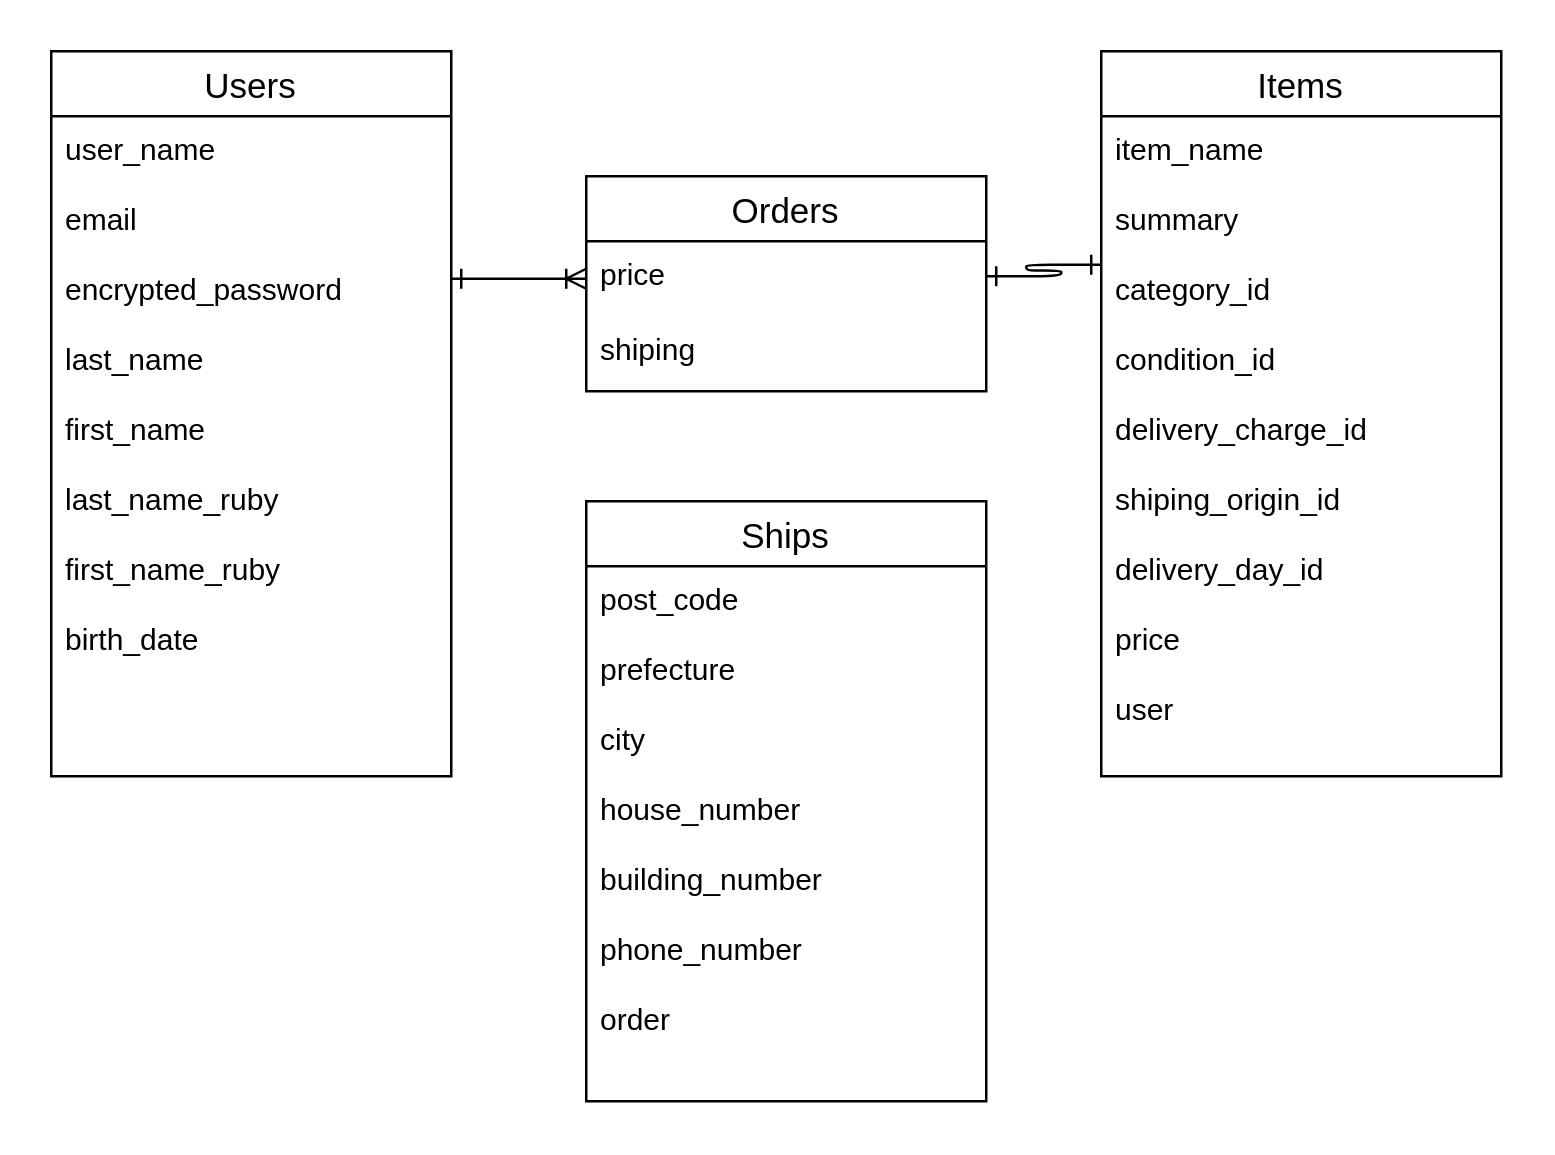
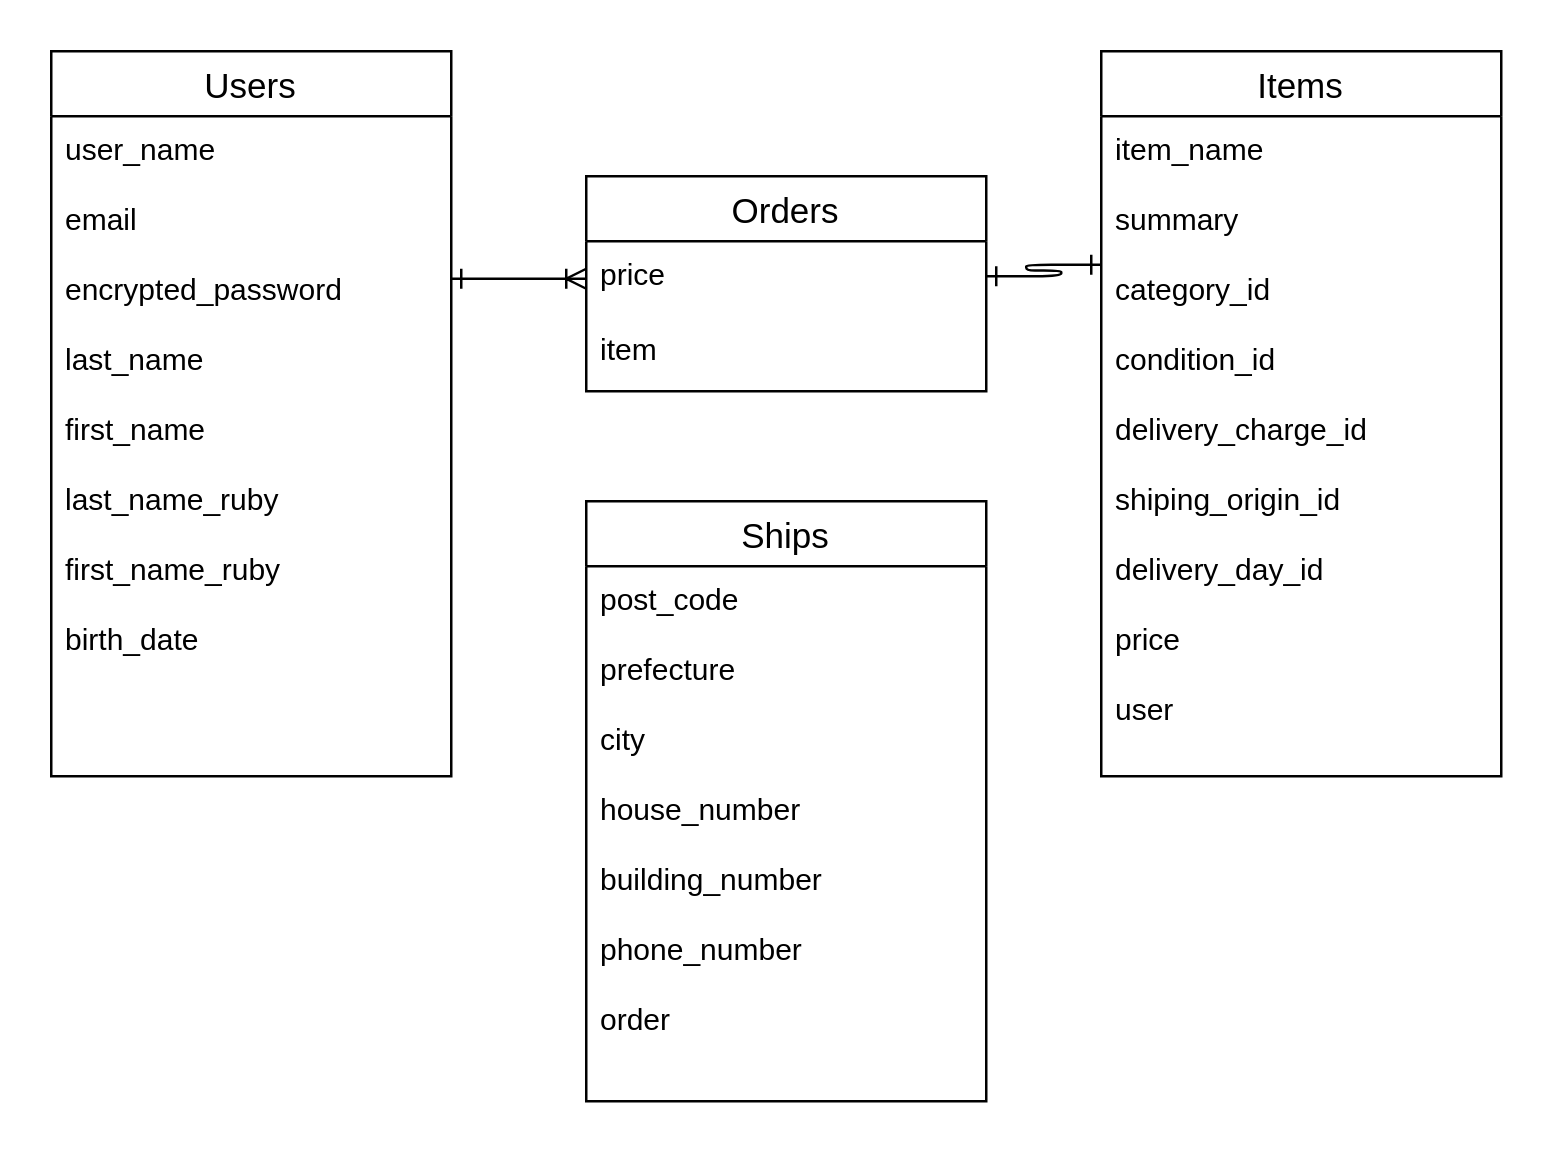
  <mxCell id="0" />
  <mxCell id="1" parent="0" />
  <mxCell id="2" value="Orders" style="swimlane;fontStyle=0;childLayout=stackLayout;horizontal=1;startSize=26;horizontalStack=0;resizeParent=1;resizeParentMax=0;resizeLast=0;collapsible=1;marginBottom=0;align=center;fontSize=14;" vertex="1" parent="1"><mxGeometry x="234" y="70" width="160" height="86" as="geometry" /></mxCell>
  <mxCell id="3" value="price" style="text;strokeColor=none;fillColor=none;spacingLeft=4;spacingRight=4;overflow=hidden;rotatable=0;points=[[0,0.5],[1,0.5]];portConstraint=eastwest;fontSize=12;" vertex="1" parent="2"><mxGeometry y="26" width="160" height="30" as="geometry" /></mxCell>
- <mxCell id="4" value="shiping" style="text;strokeColor=none;fillColor=none;spacingLeft=4;spacingRight=4;overflow=hidden;rotatable=0;points=[[0,0.5],[1,0.5]];portConstraint=eastwest;fontSize=12;" vertex="1" parent="2"><mxGeometry y="56" width="160" height="30" as="geometry" /></mxCell>
+ <mxCell id="4" value="item" style="text;strokeColor=none;fillColor=none;spacingLeft=4;spacingRight=4;overflow=hidden;rotatable=0;points=[[0,0.5],[1,0.5]];portConstraint=eastwest;fontSize=12;" vertex="1" parent="2"><mxGeometry y="56" width="160" height="30" as="geometry" /></mxCell>
  <mxCell id="5" value="Users" style="swimlane;fontStyle=0;childLayout=stackLayout;horizontal=1;startSize=26;horizontalStack=0;resizeParent=1;resizeParentMax=0;resizeLast=0;collapsible=1;marginBottom=0;align=center;fontSize=14;" vertex="1" parent="1"><mxGeometry x="20" y="20" width="160" height="290" as="geometry"><mxRectangle x="30" y="100" width="70" height="26" as="alternateBounds" /></mxGeometry></mxCell>
  <mxCell id="6" value="user_name&#10;&#10;email&#10;&#10;encrypted_password&#10;&#10;last_name&#10;&#10;first_name&#10;&#10;last_name_ruby&#10;&#10;first_name_ruby&#10;&#10;birth_date" style="text;strokeColor=none;fillColor=none;spacingLeft=4;spacingRight=4;overflow=hidden;rotatable=0;points=[[0,0.5],[1,0.5]];portConstraint=eastwest;fontSize=12;" vertex="1" parent="5"><mxGeometry y="26" width="160" height="264" as="geometry" /></mxCell>
  <mxCell id="7" value="Items" style="swimlane;fontStyle=0;childLayout=stackLayout;horizontal=1;startSize=26;horizontalStack=0;resizeParent=1;resizeParentMax=0;resizeLast=0;collapsible=1;marginBottom=0;align=center;fontSize=14;" vertex="1" parent="1"><mxGeometry x="440" y="20" width="160" height="290" as="geometry"><mxRectangle x="30" y="100" width="70" height="26" as="alternateBounds" /></mxGeometry></mxCell>
  <mxCell id="8" value="item_name&#10;&#10;summary&#10;&#10;category_id&#10;&#10;condition_id&#10;&#10;delivery_charge_id&#10;&#10;shiping_origin_id&#10;&#10;delivery_day_id&#10;&#10;price&#10;&#10;user" style="text;strokeColor=none;fillColor=none;spacingLeft=4;spacingRight=4;overflow=hidden;rotatable=0;points=[[0,0.5],[1,0.5]];portConstraint=eastwest;fontSize=12;" vertex="1" parent="7"><mxGeometry y="26" width="160" height="264" as="geometry" /></mxCell>
  <mxCell id="9" value="Ships" style="swimlane;fontStyle=0;childLayout=stackLayout;horizontal=1;startSize=26;horizontalStack=0;resizeParent=1;resizeParentMax=0;resizeLast=0;collapsible=1;marginBottom=0;align=center;fontSize=14;" vertex="1" parent="1"><mxGeometry x="234" y="200" width="160" height="240" as="geometry"><mxRectangle x="30" y="100" width="70" height="26" as="alternateBounds" /></mxGeometry></mxCell>
  <mxCell id="10" value="post_code&#10;&#10;prefecture&#10;&#10;city&#10;&#10;house_number&#10;&#10;building_number&#10;&#10;phone_number&#10;&#10;order" style="text;strokeColor=none;fillColor=none;spacingLeft=4;spacingRight=4;overflow=hidden;rotatable=0;points=[[0,0.5],[1,0.5]];portConstraint=eastwest;fontSize=12;" vertex="1" parent="9"><mxGeometry y="26" width="160" height="214" as="geometry" /></mxCell>
  <mxCell id="11" value="" style="edgeStyle=entityRelationEdgeStyle;fontSize=12;html=1;endArrow=ERoneToMany;entryX=0;entryY=0.5;entryDx=0;entryDy=0;startArrow=ERone;startFill=0;" edge="1" parent="1" target="3"><mxGeometry width="100" height="100" relative="1" as="geometry"><mxPoint x="180" y="111" as="sourcePoint" /><mxPoint x="220" y="110" as="targetPoint" /></mxGeometry></mxCell>
  <mxCell id="12" value="" style="edgeStyle=entityRelationEdgeStyle;fontSize=12;html=1;endArrow=ERone;strokeColor=default;startArrow=ERone;startFill=0;endFill=0;entryX=0;entryY=0.225;entryDx=0;entryDy=0;entryPerimeter=0;" edge="1" parent="1" target="8"><mxGeometry width="100" height="100" relative="1" as="geometry"><mxPoint x="394" y="110" as="sourcePoint" /><mxPoint x="424" y="110" as="targetPoint" /></mxGeometry></mxCell>
